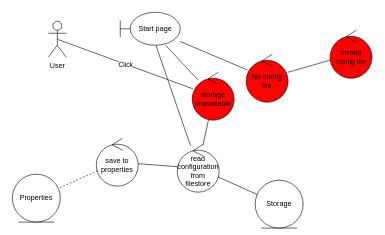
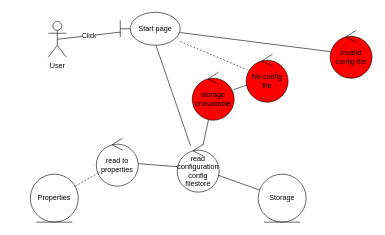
  <mxCell id="0" />
  <mxCell id="1" parent="0" />
  <mxCell id="2" value="User" style="shape=umlActor;verticalLabelPosition=bottom;labelBackgroundColor=#ffffff;verticalAlign=top;html=1;" vertex="1" parent="1"><mxGeometry x="80" y="35" width="30" height="60" as="geometry" /></mxCell>
  <mxCell id="3" value="Start page" style="shape=umlBoundary;whiteSpace=wrap;html=1;labelBackgroundColor=none;fillColor=#FFFFFF;" vertex="1" parent="1"><mxGeometry x="200" y="20" width="100" height="55" as="geometry" /></mxCell>
- <mxCell id="4" value="Click" style="endArrow=none;html=1;exitX=0.5;exitY=0.5;exitDx=0;exitDy=0;exitPerimeter=0;" edge="1" parent="1" source="2" target="9"><mxGeometry relative="1" as="geometry"><mxPoint x="215" y="70" as="sourcePoint" /><mxPoint x="360" y="122.051" as="targetPoint" /></mxGeometry></mxCell>
- <mxCell id="5" value="read configuration from filestore" style="ellipse;shape=umlControl;whiteSpace=wrap;html=1;" vertex="1" parent="1"><mxGeometry x="295" y="240" width="70" height="80" as="geometry" /></mxCell>
+ <mxCell id="4" value="Click" style="endArrow=none;html=1;exitX=0.5;exitY=0.5;exitDx=0;exitDy=0;exitPerimeter=0;" edge="1" parent="1" source="2" target="3"><mxGeometry relative="1" as="geometry"><mxPoint x="215" y="70" as="sourcePoint" /><mxPoint x="360" y="122.051" as="targetPoint" /></mxGeometry></mxCell>
+ <mxCell id="5" value="read configuration config filestore" style="ellipse;shape=umlControl;whiteSpace=wrap;html=1;" vertex="1" parent="1"><mxGeometry x="295" y="240" width="70" height="80" as="geometry" /></mxCell>
  <mxCell id="6" value="" style="endArrow=none;html=1;" edge="1" parent="1" source="7" target="5"><mxGeometry relative="1" as="geometry"><mxPoint x="395.444" y="233.071" as="sourcePoint" /><mxPoint x="480.265" y="416.155" as="targetPoint" /></mxGeometry></mxCell>
- <mxCell id="7" value="&lt;div&gt;Storage&lt;/div&gt;" style="ellipse;shape=umlEntity;whiteSpace=wrap;html=1;labelBackgroundColor=none;fillColor=#FFFFFF;" vertex="1" parent="1"><mxGeometry x="425" y="300" width="80" height="80" as="geometry" /></mxCell>
- <mxCell id="8" value="Properties" style="ellipse;shape=umlEntity;whiteSpace=wrap;html=1;labelBackgroundColor=none;fillColor=#FFFFFF;" vertex="1" parent="1"><mxGeometry x="20" y="290" width="80" height="80" as="geometry" /></mxCell>
+ <mxCell id="7" value="&lt;div&gt;Storage&lt;/div&gt;" style="ellipse;shape=umlEntity;whiteSpace=wrap;html=1;labelBackgroundColor=none;fillColor=#FFFFFF;" vertex="1" parent="1"><mxGeometry x="430" y="290" width="80" height="80" as="geometry" /></mxCell>
+ <mxCell id="8" value="Properties" style="ellipse;shape=umlEntity;whiteSpace=wrap;html=1;labelBackgroundColor=none;fillColor=#FFFFFF;" vertex="1" parent="1"><mxGeometry x="50" y="290" width="80" height="80" as="geometry" /></mxCell>
  <mxCell id="9" value="storage unavailable" style="ellipse;shape=umlControl;whiteSpace=wrap;html=1;fillColor=#FF0000;" vertex="1" parent="1"><mxGeometry x="320" y="120" width="70" height="80" as="geometry" /></mxCell>
  <mxCell id="10" value="" style="endArrow=none;html=1;" edge="1" parent="1" source="9" target="5"><mxGeometry relative="1" as="geometry"><mxPoint x="430.081" y="297.46" as="sourcePoint" /><mxPoint x="359.936" y="292.409" as="targetPoint" /></mxGeometry></mxCell>
- <mxCell id="11" value="save to properties" style="ellipse;shape=umlControl;whiteSpace=wrap;html=1;" vertex="1" parent="1"><mxGeometry x="160" y="230" width="70" height="80" as="geometry" /></mxCell>
+ <mxCell id="11" value="read to properties" style="ellipse;shape=umlControl;whiteSpace=wrap;html=1;" vertex="1" parent="1"><mxGeometry x="160" y="230" width="70" height="80" as="geometry" /></mxCell>
  <mxCell id="12" value="" style="endArrow=none;html=1;dashed=1;" edge="1" parent="1" source="11" target="8"><mxGeometry relative="1" as="geometry"><mxPoint x="442.346" y="326.502" as="sourcePoint" /><mxPoint x="373.407" y="301.931" as="targetPoint" /></mxGeometry></mxCell>
  <mxCell id="13" value="" style="endArrow=none;html=1;" edge="1" parent="1" source="5" target="11"><mxGeometry relative="1" as="geometry"><mxPoint x="172.325" y="294.337" as="sourcePoint" /><mxPoint x="106.552" y="323.754" as="targetPoint" /></mxGeometry></mxCell>
  <mxCell id="14" value="" style="endArrow=none;html=1;" edge="1" parent="1" source="5" target="3"><mxGeometry relative="1" as="geometry"><mxPoint x="305.065" y="287.555" as="sourcePoint" /><mxPoint x="239.927" y="282.587" as="targetPoint" /></mxGeometry></mxCell>
- <mxCell id="15" value="" style="endArrow=none;html=1;" edge="1" parent="1" source="9" target="3"><mxGeometry relative="1" as="geometry"><mxPoint x="435.338" y="221.232" as="sourcePoint" /><mxPoint x="369.613" y="268.678" as="targetPoint" /></mxGeometry></mxCell>
+ <mxCell id="15" value="" style="endArrow=none;html=1;" edge="1" parent="1" source="9" target="16"><mxGeometry relative="1" as="geometry"><mxPoint x="435.338" y="221.232" as="sourcePoint" /><mxPoint x="369.613" y="268.678" as="targetPoint" /></mxGeometry></mxCell>
  <mxCell id="16" value="No config file" style="ellipse;shape=umlControl;whiteSpace=wrap;html=1;fillColor=#FF0000;" vertex="1" parent="1"><mxGeometry x="410" y="90" width="70" height="80" as="geometry" /></mxCell>
- <mxCell id="17" value="" style="endArrow=none;html=1;" edge="1" parent="1" source="3" target="16"><mxGeometry relative="1" as="geometry"><mxPoint x="514.967" y="170.54" as="sourcePoint" /><mxPoint x="370.045" y="269.482" as="targetPoint" /></mxGeometry></mxCell>
+ <mxCell id="17" value="" style="endArrow=none;html=1;dashed=1;" edge="1" parent="1" source="3" target="16"><mxGeometry relative="1" as="geometry"><mxPoint x="514.967" y="170.54" as="sourcePoint" /><mxPoint x="370.045" y="269.482" as="targetPoint" /></mxGeometry></mxCell>
  <mxCell id="18" value="Invalid config file" style="ellipse;shape=umlControl;whiteSpace=wrap;html=1;fillColor=#FF0000;" vertex="1" parent="1"><mxGeometry x="550" y="50" width="70" height="80" as="geometry" /></mxCell>
- <mxCell id="19" value="" style="endArrow=none;html=1;" edge="1" parent="1" source="18" target="16"><mxGeometry relative="1" as="geometry"><mxPoint x="546.396" y="123.05" as="sourcePoint" /><mxPoint x="368.573" y="266.899" as="targetPoint" /></mxGeometry></mxCell>
+ <mxCell id="19" value="" style="endArrow=none;html=1;" edge="1" parent="1" source="18" target="3"><mxGeometry relative="1" as="geometry"><mxPoint x="546.396" y="123.05" as="sourcePoint" /><mxPoint x="368.573" y="266.899" as="targetPoint" /></mxGeometry></mxCell>
